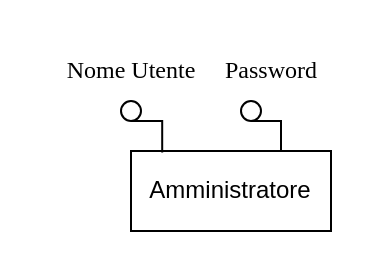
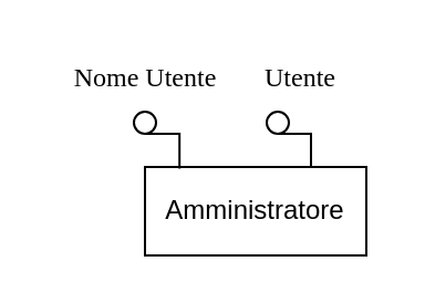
  <mxCell id="0" />
  <mxCell id="1" parent="0" />
  <mxCell id="2" value="Amministratore" style="whiteSpace=wrap;html=1;align=center;" parent="1" vertex="1"><mxGeometry x="65" y="75" width="100" height="40" as="geometry" /></mxCell>
  <mxCell id="3" value="" style="ellipse;whiteSpace=wrap;html=1;" parent="1" vertex="1"><mxGeometry x="60" y="50" width="10" height="10" as="geometry" /></mxCell>
  <mxCell id="4" style="edgeStyle=orthogonalEdgeStyle;rounded=0;orthogonalLoop=1;jettySize=auto;html=1;exitX=0.5;exitY=1;exitDx=0;exitDy=0;entryX=0.156;entryY=0.019;entryDx=0;entryDy=0;entryPerimeter=0;fontSize=12;startSize=8;endSize=8;endArrow=none;startFill=0;" parent="1" source="3" target="2" edge="1"><mxGeometry relative="1" as="geometry" /></mxCell>
  <mxCell id="5" value="&lt;font face=&quot;Times New Roman&quot;&gt;Nome Utente&lt;/font&gt;" style="text;html=1;align=center;verticalAlign=middle;resizable=0;points=[];autosize=1;strokeColor=none;fillColor=none;fontSize=12;" parent="1" vertex="1"><mxGeometry x="20" y="20" width="90" height="30" as="geometry" /></mxCell>
  <mxCell id="6" style="edgeStyle=orthogonalEdgeStyle;rounded=0;orthogonalLoop=1;jettySize=auto;html=1;exitX=0.5;exitY=1;exitDx=0;exitDy=0;entryX=0.75;entryY=0;entryDx=0;entryDy=0;fontSize=12;startSize=8;endSize=8;endArrow=none;endFill=1;startFill=0;" parent="1" source="7" target="2" edge="1"><mxGeometry relative="1" as="geometry" /></mxCell>
  <mxCell id="7" value="" style="ellipse;whiteSpace=wrap;html=1;" parent="1" vertex="1"><mxGeometry x="120" y="50" width="10" height="10" as="geometry" /></mxCell>
- <mxCell id="8" value="&lt;font&gt;Password&lt;/font&gt;" style="text;html=1;align=center;verticalAlign=middle;resizable=0;points=[];autosize=1;strokeColor=none;fillColor=none;fontSize=12;fontFamily=Times New Roman;" parent="1" vertex="1"><mxGeometry x="100" y="20" width="70" height="30" as="geometry" /></mxCell>
+ <mxCell id="8" value="&lt;font&gt;Utente&lt;/font&gt;" style="text;html=1;align=center;verticalAlign=middle;resizable=0;points=[];autosize=1;strokeColor=none;fillColor=none;fontSize=12;fontFamily=Times New Roman;" parent="1" vertex="1"><mxGeometry x="100" y="20" width="70" height="30" as="geometry" /></mxCell>
